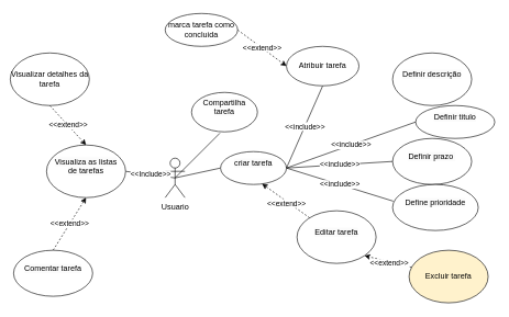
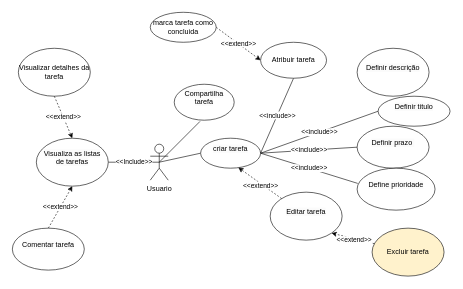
  <mxCell id="0" />
  <mxCell id="1" parent="0" />
  <mxCell id="2" value="Usuario" style="shape=umlActor;verticalLabelPosition=bottom;verticalAlign=top;html=1;outlineConnect=0;" vertex="1" parent="1"><mxGeometry x="250" y="240" width="30" height="60" as="geometry" /></mxCell>
  <mxCell id="3" value="" style="endArrow=none;html=1;rounded=0;exitX=0.5;exitY=0.5;exitDx=0;exitDy=0;exitPerimeter=0;entryX=0;entryY=0.5;entryDx=0;entryDy=0;" edge="1" parent="1" source="2" target="14"><mxGeometry width="50" height="50" relative="1" as="geometry"><mxPoint x="310" y="280" as="sourcePoint" /><mxPoint x="360" y="260.5" as="targetPoint" /></mxGeometry></mxCell>
  <mxCell id="4" value="" style="endArrow=none;html=1;rounded=0;entryX=0.5;entryY=0.5;entryDx=0;entryDy=0;entryPerimeter=0;exitX=0.43;exitY=1.033;exitDx=0;exitDy=0;exitPerimeter=0;" edge="1" parent="1" source="13" target="2"><mxGeometry width="50" height="50" relative="1" as="geometry"><mxPoint x="360" y="177.5" as="sourcePoint" /><mxPoint x="460" y="310" as="targetPoint" /></mxGeometry></mxCell>
  <mxCell id="5" value="&amp;lt;&amp;lt;Include&amp;gt;&amp;gt;" style="endArrow=none;html=1;rounded=0;entryX=0.5;entryY=0.5;entryDx=0;entryDy=0;entryPerimeter=0;exitX=1;exitY=0.5;exitDx=0;exitDy=0;" edge="1" parent="1" source="27" target="2"><mxGeometry width="50" height="50" relative="1" as="geometry"><mxPoint x="170" y="270" as="sourcePoint" /><mxPoint x="460" y="300" as="targetPoint" /><Array as="points" /></mxGeometry></mxCell>
  <mxCell id="6" value="&amp;lt;&amp;lt;include&amp;gt;&amp;gt;" style="endArrow=none;html=1;rounded=0;entryX=0;entryY=0.5;entryDx=0;entryDy=0;exitX=1;exitY=0.5;exitDx=0;exitDy=0;" edge="1" parent="1" source="14" target="19"><mxGeometry width="50" height="50" relative="1" as="geometry"><mxPoint x="470" y="255" as="sourcePoint" /><mxPoint x="590" y="245" as="targetPoint" /></mxGeometry></mxCell>
  <mxCell id="7" value="&amp;lt;&amp;lt;include&amp;gt;&amp;gt;" style="endArrow=none;html=1;rounded=0;entryX=1;entryY=0.5;entryDx=0;entryDy=0;exitX=0.008;exitY=0.363;exitDx=0;exitDy=0;exitPerimeter=0;" edge="1" parent="1" source="20" target="14"><mxGeometry width="50" height="50" relative="1" as="geometry"><mxPoint x="580" y="305" as="sourcePoint" /><mxPoint x="470" y="255" as="targetPoint" /></mxGeometry></mxCell>
  <mxCell id="8" style="edgeStyle=orthogonalEdgeStyle;rounded=0;orthogonalLoop=1;jettySize=auto;html=1;exitX=0.5;exitY=1;exitDx=0;exitDy=0;" edge="1" parent="1"><mxGeometry relative="1" as="geometry"><mxPoint x="640" y="320" as="sourcePoint" /><mxPoint x="640" y="320" as="targetPoint" /></mxGeometry></mxCell>
  <mxCell id="9" value="&amp;lt;&amp;lt;include&amp;gt;&amp;gt;" style="endArrow=none;html=1;rounded=0;entryX=1;entryY=0.5;entryDx=0;entryDy=0;exitX=0;exitY=0.5;exitDx=0;exitDy=0;" edge="1" parent="1" source="18" target="14"><mxGeometry width="50" height="50" relative="1" as="geometry"><mxPoint x="580" y="185" as="sourcePoint" /><mxPoint x="470" y="255" as="targetPoint" /></mxGeometry></mxCell>
- <mxCell id="10" value="Visualizar detalhes da tarefa" style="ellipse;whiteSpace=wrap;html=1;" vertex="1" parent="1"><mxGeometry x="15" y="80" width="120" height="80" as="geometry" /></mxCell>
+ <mxCell id="10" value="Visualizar detalhes da tarefa" style="ellipse;whiteSpace=wrap;html=1;" vertex="1" parent="1"><mxGeometry x="30" width="120" height="80" as="geometry" y="80" /></mxCell>
  <mxCell id="11" value="&amp;lt;&amp;lt;extend&amp;gt;&amp;gt;" style="endArrow=classic;html=1;rounded=0;exitX=0.5;exitY=0;exitDx=0;exitDy=0;dashed=1;fillColor=default;entryX=0.5;entryY=1;entryDx=0;entryDy=0;" edge="1" parent="1" source="12" target="27"><mxGeometry relative="1" as="geometry"><mxPoint x="190" y="130" as="sourcePoint" /><mxPoint x="110" y="300" as="targetPoint" /></mxGeometry></mxCell>
  <mxCell id="12" value="&#10;&lt;span style=&quot;color: rgb(0, 0, 0); font-family: Helvetica; font-size: 12px; font-style: normal; font-variant-ligatures: normal; font-variant-caps: normal; font-weight: 400; letter-spacing: normal; orphans: 2; text-align: center; text-indent: 0px; text-transform: none; widows: 2; word-spacing: 0px; -webkit-text-stroke-width: 0px; background-color: rgb(251, 251, 251); text-decoration-thickness: initial; text-decoration-style: initial; text-decoration-color: initial; float: none; display: inline !important;&quot;&gt;Comentar tarefa&lt;/span&gt;&#10;&#10;" style="ellipse;whiteSpace=wrap;html=1;" vertex="1" parent="1"><mxGeometry y="380" width="120" height="70" as="geometry" x="20" /></mxCell>
  <mxCell id="13" value="&#10;&lt;span style=&quot;color: rgb(0, 0, 0); font-family: Helvetica; font-size: 12px; font-style: normal; font-variant-ligatures: normal; font-variant-caps: normal; font-weight: 400; letter-spacing: normal; orphans: 2; text-align: center; text-indent: 0px; text-transform: none; widows: 2; word-spacing: 0px; -webkit-text-stroke-width: 0px; background-color: rgb(251, 251, 251); text-decoration-thickness: initial; text-decoration-style: initial; text-decoration-color: initial; float: none; display: inline !important;&quot;&gt;Compartilha tarefa&lt;/span&gt;&#10;&#10;" style="ellipse;whiteSpace=wrap;html=1;" vertex="1" parent="1"><mxGeometry x="290" y="140" width="100" height="60" as="geometry" /></mxCell>
  <mxCell id="14" value="&#10;&lt;span style=&quot;color: rgb(0, 0, 0); font-family: Helvetica; font-size: 12px; font-style: normal; font-variant-ligatures: normal; font-variant-caps: normal; font-weight: 400; letter-spacing: normal; orphans: 2; text-align: center; text-indent: 0px; text-transform: none; widows: 2; word-spacing: 0px; -webkit-text-stroke-width: 0px; background-color: rgb(251, 251, 251); text-decoration-thickness: initial; text-decoration-style: initial; text-decoration-color: initial; float: none; display: inline !important;&quot;&gt;criar tarefa&lt;/span&gt;&#10;&#10;" style="ellipse;whiteSpace=wrap;html=1;" vertex="1" parent="1"><mxGeometry x="334" y="230" width="100" height="50" as="geometry" /></mxCell>
  <mxCell id="15" value="&amp;lt;&amp;lt;extend&amp;gt;&amp;gt;" style="endArrow=classic;html=1;rounded=0;dashed=1;fillColor=default;entryX=0.63;entryY=0.98;entryDx=0;entryDy=0;entryPerimeter=0;" edge="1" parent="1" source="16" target="14"><mxGeometry x="-0.063" y="3" relative="1" as="geometry"><mxPoint x="450" y="220" as="sourcePoint" /><mxPoint x="460" y="320" as="targetPoint" /><mxPoint x="1" as="offset" /></mxGeometry></mxCell>
  <mxCell id="16" value="&#10;&lt;span style=&quot;color: rgb(0, 0, 0); font-family: Helvetica; font-size: 12px; font-style: normal; font-variant-ligatures: normal; font-variant-caps: normal; font-weight: 400; letter-spacing: normal; orphans: 2; text-align: center; text-indent: 0px; text-transform: none; widows: 2; word-spacing: 0px; -webkit-text-stroke-width: 0px; background-color: rgb(251, 251, 251); text-decoration-thickness: initial; text-decoration-style: initial; text-decoration-color: initial; float: none; display: inline !important;&quot;&gt;Editar tarefa&lt;/span&gt;&#10;&#10;" style="ellipse;whiteSpace=wrap;html=1;" vertex="1" parent="1"><mxGeometry x="450" y="320" width="120" height="80" as="geometry" /></mxCell>
  <mxCell id="17" value="&#10;&lt;span style=&quot;color: rgb(0, 0, 0); font-family: Helvetica; font-size: 12px; font-style: normal; font-variant-ligatures: normal; font-variant-caps: normal; font-weight: 400; letter-spacing: normal; orphans: 2; text-align: center; text-indent: 0px; text-transform: none; widows: 2; word-spacing: 0px; -webkit-text-stroke-width: 0px; background-color: rgb(251, 251, 251); text-decoration-thickness: initial; text-decoration-style: initial; text-decoration-color: initial; float: none; display: inline !important;&quot;&gt;Definir descrição&lt;/span&gt;&#10;&#10;" style="ellipse;whiteSpace=wrap;html=1;" vertex="1" parent="1"><mxGeometry x="595" width="120" height="80" as="geometry" y="80" /></mxCell>
  <mxCell id="18" value="&#10;&lt;span style=&quot;color: rgb(0, 0, 0); font-family: Helvetica; font-size: 12px; font-style: normal; font-variant-ligatures: normal; font-variant-caps: normal; font-weight: 400; letter-spacing: normal; orphans: 2; text-align: center; text-indent: 0px; text-transform: none; widows: 2; word-spacing: 0px; -webkit-text-stroke-width: 0px; background-color: rgb(251, 251, 251); text-decoration-thickness: initial; text-decoration-style: initial; text-decoration-color: initial; float: none; display: inline !important;&quot;&gt;Definir titulo&lt;/span&gt;&#10;&#10;" style="ellipse;whiteSpace=wrap;html=1;" vertex="1" parent="1"><mxGeometry x="630" y="160" width="120" height="50" as="geometry" /></mxCell>
  <mxCell id="19" value="&#10;&lt;span style=&quot;color: rgb(0, 0, 0); font-family: Helvetica; font-size: 12px; font-style: normal; font-variant-ligatures: normal; font-variant-caps: normal; font-weight: 400; letter-spacing: normal; orphans: 2; text-align: center; text-indent: 0px; text-transform: none; widows: 2; word-spacing: 0px; -webkit-text-stroke-width: 0px; background-color: rgb(251, 251, 251); text-decoration-thickness: initial; text-decoration-style: initial; text-decoration-color: initial; float: none; display: inline !important;&quot;&gt;Definir prazo&amp;nbsp;&lt;/span&gt;&#10;&#10;" style="ellipse;whiteSpace=wrap;html=1;" vertex="1" parent="1"><mxGeometry x="595" y="210" width="120" height="70" as="geometry" /></mxCell>
  <mxCell id="20" value="&#10;&lt;span style=&quot;color: rgb(0, 0, 0); font-family: Helvetica; font-size: 12px; font-style: normal; font-variant-ligatures: normal; font-variant-caps: normal; font-weight: 400; letter-spacing: normal; orphans: 2; text-align: center; text-indent: 0px; text-transform: none; widows: 2; word-spacing: 0px; -webkit-text-stroke-width: 0px; background-color: rgb(251, 251, 251); text-decoration-thickness: initial; text-decoration-style: initial; text-decoration-color: initial; float: none; display: inline !important;&quot;&gt;Define prioridade&lt;/span&gt;&#10;&#10;" style="ellipse;whiteSpace=wrap;html=1;" vertex="1" parent="1"><mxGeometry x="595" y="280" width="130" height="70" as="geometry" /></mxCell>
  <mxCell id="21" value="&amp;lt;&amp;lt;extend&amp;gt;&amp;gt;" style="endArrow=classic;html=1;rounded=0;exitX=0.033;exitY=0.325;exitDx=0;exitDy=0;dashed=1;fillColor=default;exitPerimeter=0;entryX=1;entryY=1;entryDx=0;entryDy=0;" edge="1" parent="1" source="22" target="16"><mxGeometry x="-0.063" y="3" relative="1" as="geometry"><mxPoint x="560" y="440" as="sourcePoint" /><mxPoint x="580" y="390" as="targetPoint" /><mxPoint x="1" as="offset" /></mxGeometry></mxCell>
  <mxCell id="22" value="Excluir tarefa" style="ellipse;whiteSpace=wrap;html=1;fillColor=#fff2cc;" vertex="1" parent="1"><mxGeometry x="620" y="380" width="120" height="80" as="geometry" /></mxCell>
  <mxCell id="23" value="&amp;lt;&amp;lt;include&amp;gt;&amp;gt;" style="endArrow=none;html=1;rounded=0;entryX=1;entryY=0.5;entryDx=0;entryDy=0;exitX=0.5;exitY=1;exitDx=0;exitDy=0;" edge="1" parent="1" source="24" target="14"><mxGeometry width="50" height="50" relative="1" as="geometry"><mxPoint x="510" y="140" as="sourcePoint" /><mxPoint x="350" y="250" as="targetPoint" /></mxGeometry></mxCell>
  <mxCell id="24" value="Atribuir tarefa" style="ellipse;whiteSpace=wrap;html=1;" vertex="1" parent="1"><mxGeometry x="434" y="70" width="110" height="60" as="geometry" /></mxCell>
  <mxCell id="25" value="&amp;lt;&amp;lt;extend&amp;gt;&amp;gt;" style="endArrow=classic;html=1;rounded=0;exitX=1;exitY=0.5;exitDx=0;exitDy=0;dashed=1;fillColor=default;entryX=0;entryY=0.5;entryDx=0;entryDy=0;" edge="1" parent="1" source="26" target="24"><mxGeometry relative="1" as="geometry"><mxPoint x="310" y="20" as="sourcePoint" /><mxPoint x="370" y="110" as="targetPoint" /></mxGeometry></mxCell>
  <mxCell id="26" value="marca tarefa como concluida" style="ellipse;whiteSpace=wrap;html=1;" vertex="1" parent="1"><mxGeometry x="250" y="20" width="110" height="50" as="geometry" /></mxCell>
- <mxCell id="27" value="&#10;&lt;span style=&quot;color: rgb(0, 0, 0); font-family: Helvetica; font-size: 12px; font-style: normal; font-variant-ligatures: normal; font-variant-caps: normal; font-weight: 400; letter-spacing: normal; orphans: 2; text-align: center; text-indent: 0px; text-transform: none; widows: 2; word-spacing: 0px; -webkit-text-stroke-width: 0px; background-color: rgb(251, 251, 251); text-decoration-thickness: initial; text-decoration-style: initial; text-decoration-color: initial; float: none; display: inline !important;&quot;&gt;Visualiza as listas de&amp;nbsp;tarefas&lt;/span&gt;&#10;&#10;" style="ellipse;whiteSpace=wrap;html=1;" vertex="1" parent="1"><mxGeometry x="70" y="220" width="120" height="80" as="geometry" /></mxCell>
+ <mxCell id="27" value="&#10;&lt;span style=&quot;color: rgb(0, 0, 0); font-family: Helvetica; font-size: 12px; font-style: normal; font-variant-ligatures: normal; font-variant-caps: normal; font-weight: 400; letter-spacing: normal; orphans: 2; text-align: center; text-indent: 0px; text-transform: none; widows: 2; word-spacing: 0px; -webkit-text-stroke-width: 0px; background-color: rgb(251, 251, 251); text-decoration-thickness: initial; text-decoration-style: initial; text-decoration-color: initial; float: none; display: inline !important;&quot;&gt;Visualiza as listas de&amp;nbsp;tarefas&lt;/span&gt;&#10;&#10;" style="ellipse;whiteSpace=wrap;html=1;" vertex="1" parent="1"><mxGeometry x="60" y="230" width="120" height="80" as="geometry" /></mxCell>
  <mxCell id="28" value="&amp;lt;&amp;lt;extend&amp;gt;&amp;gt;" style="endArrow=classic;html=1;rounded=0;exitX=0.5;exitY=1;exitDx=0;exitDy=0;dashed=1;fillColor=default;entryX=0.5;entryY=0;entryDx=0;entryDy=0;" edge="1" parent="1" source="10" target="27"><mxGeometry relative="1" as="geometry"><mxPoint x="210" y="120" as="sourcePoint" /><mxPoint x="250" y="50" as="targetPoint" /></mxGeometry></mxCell>
